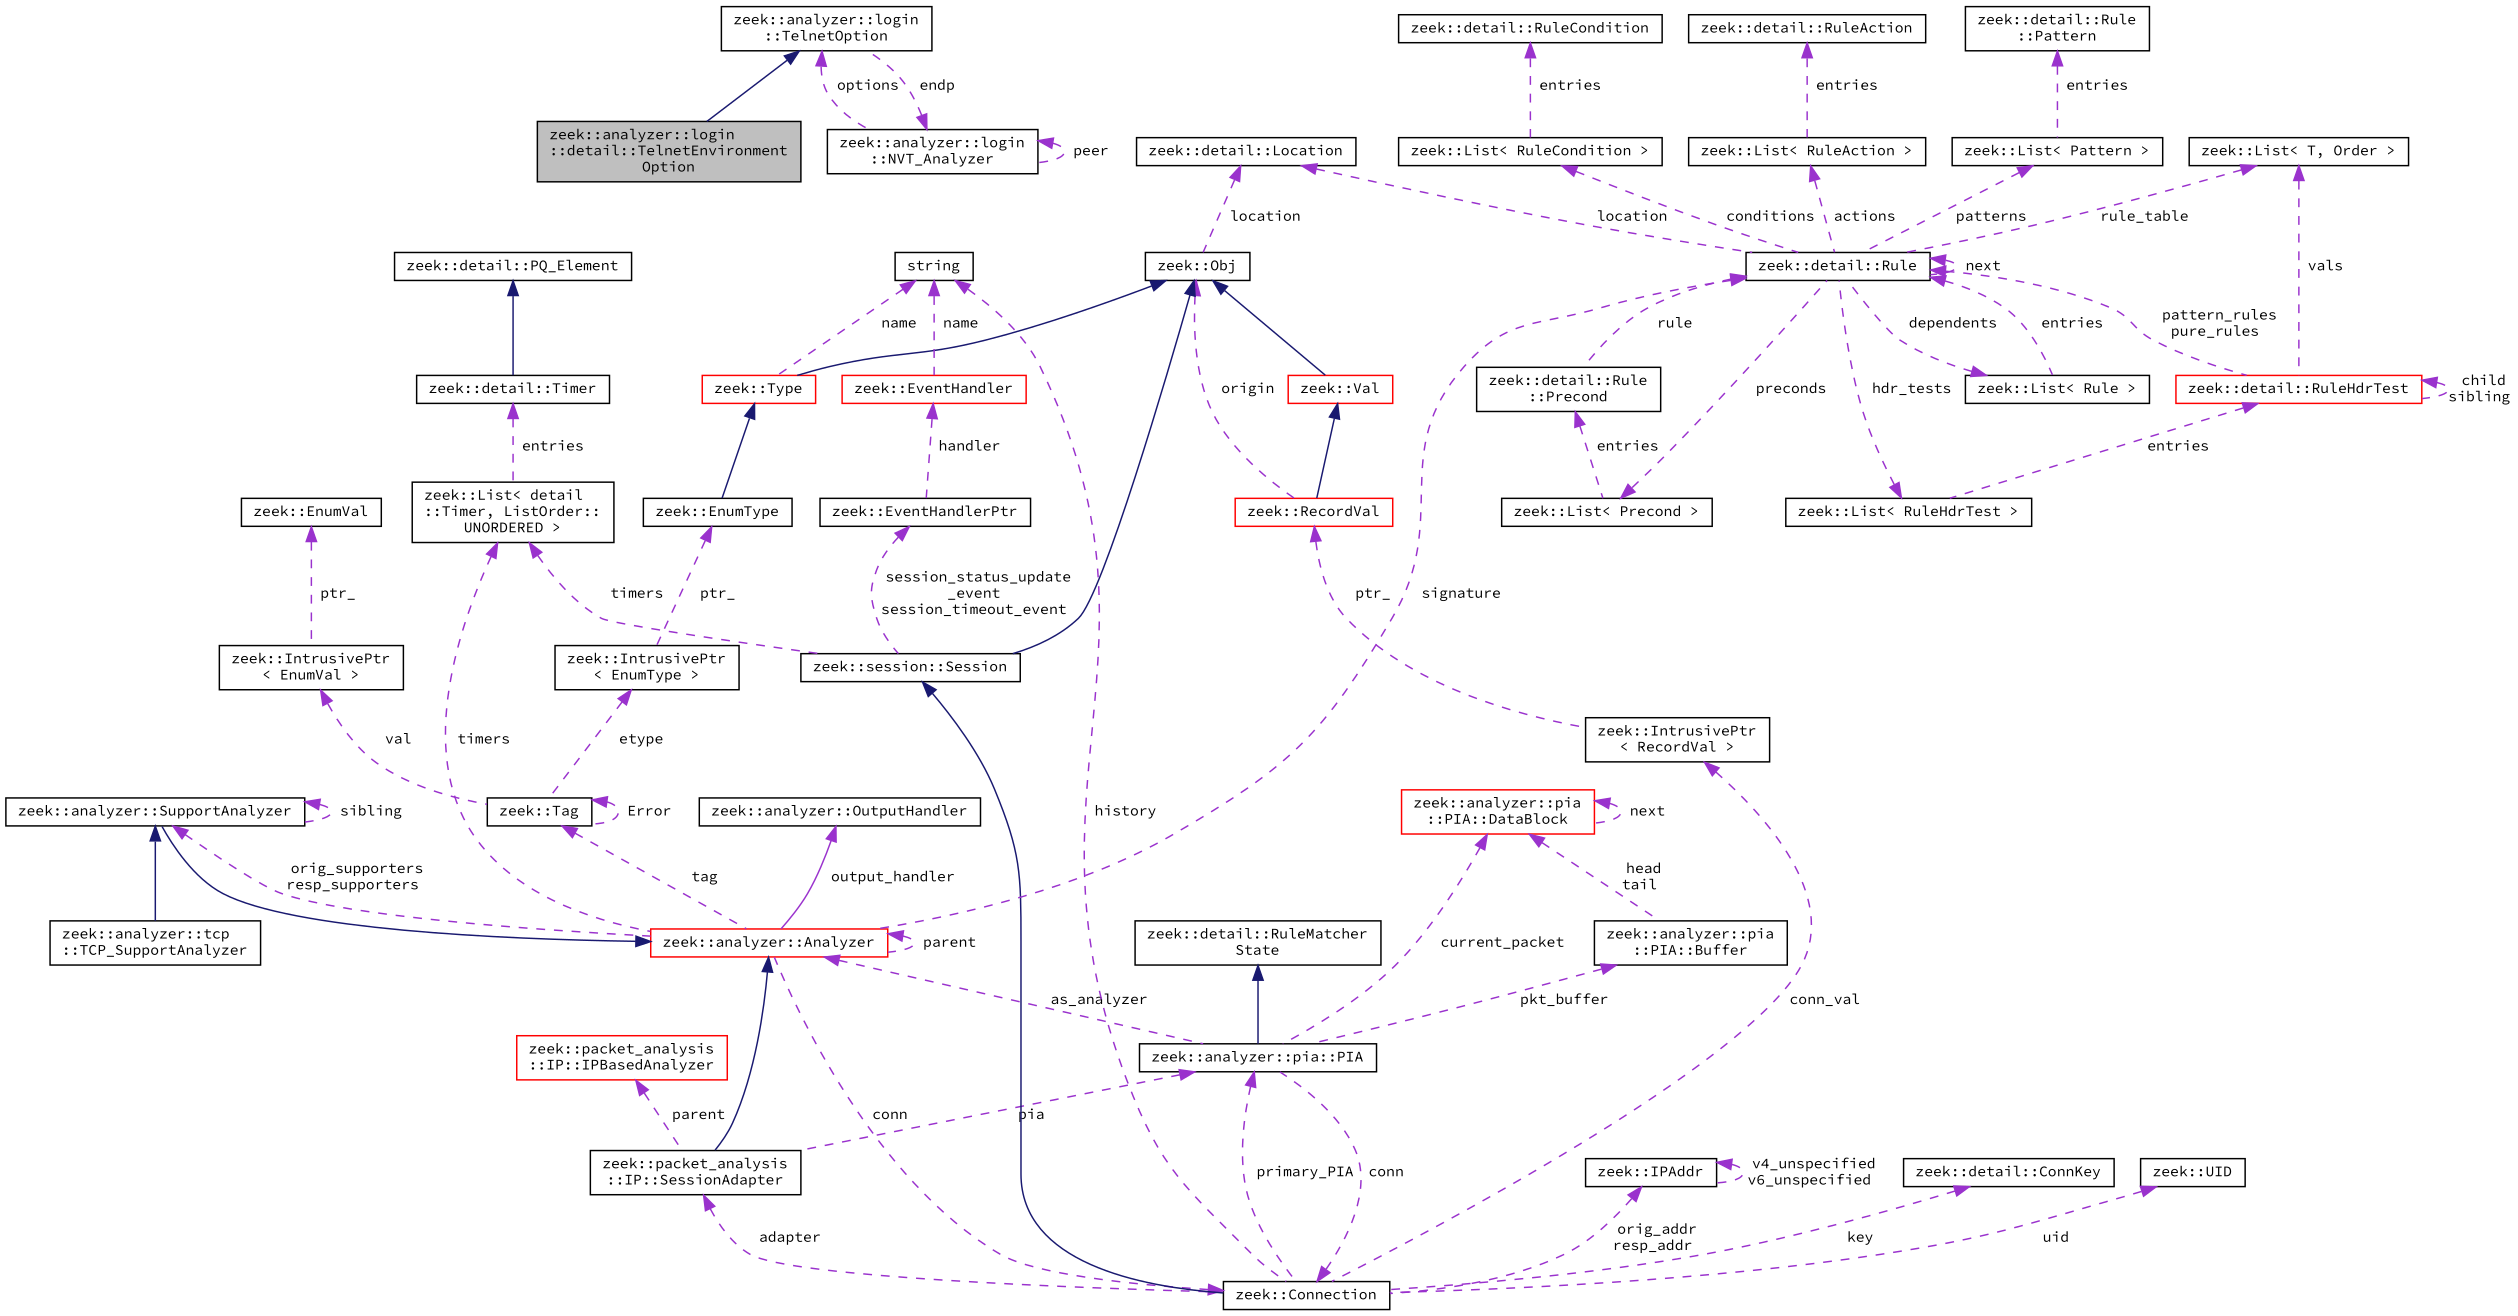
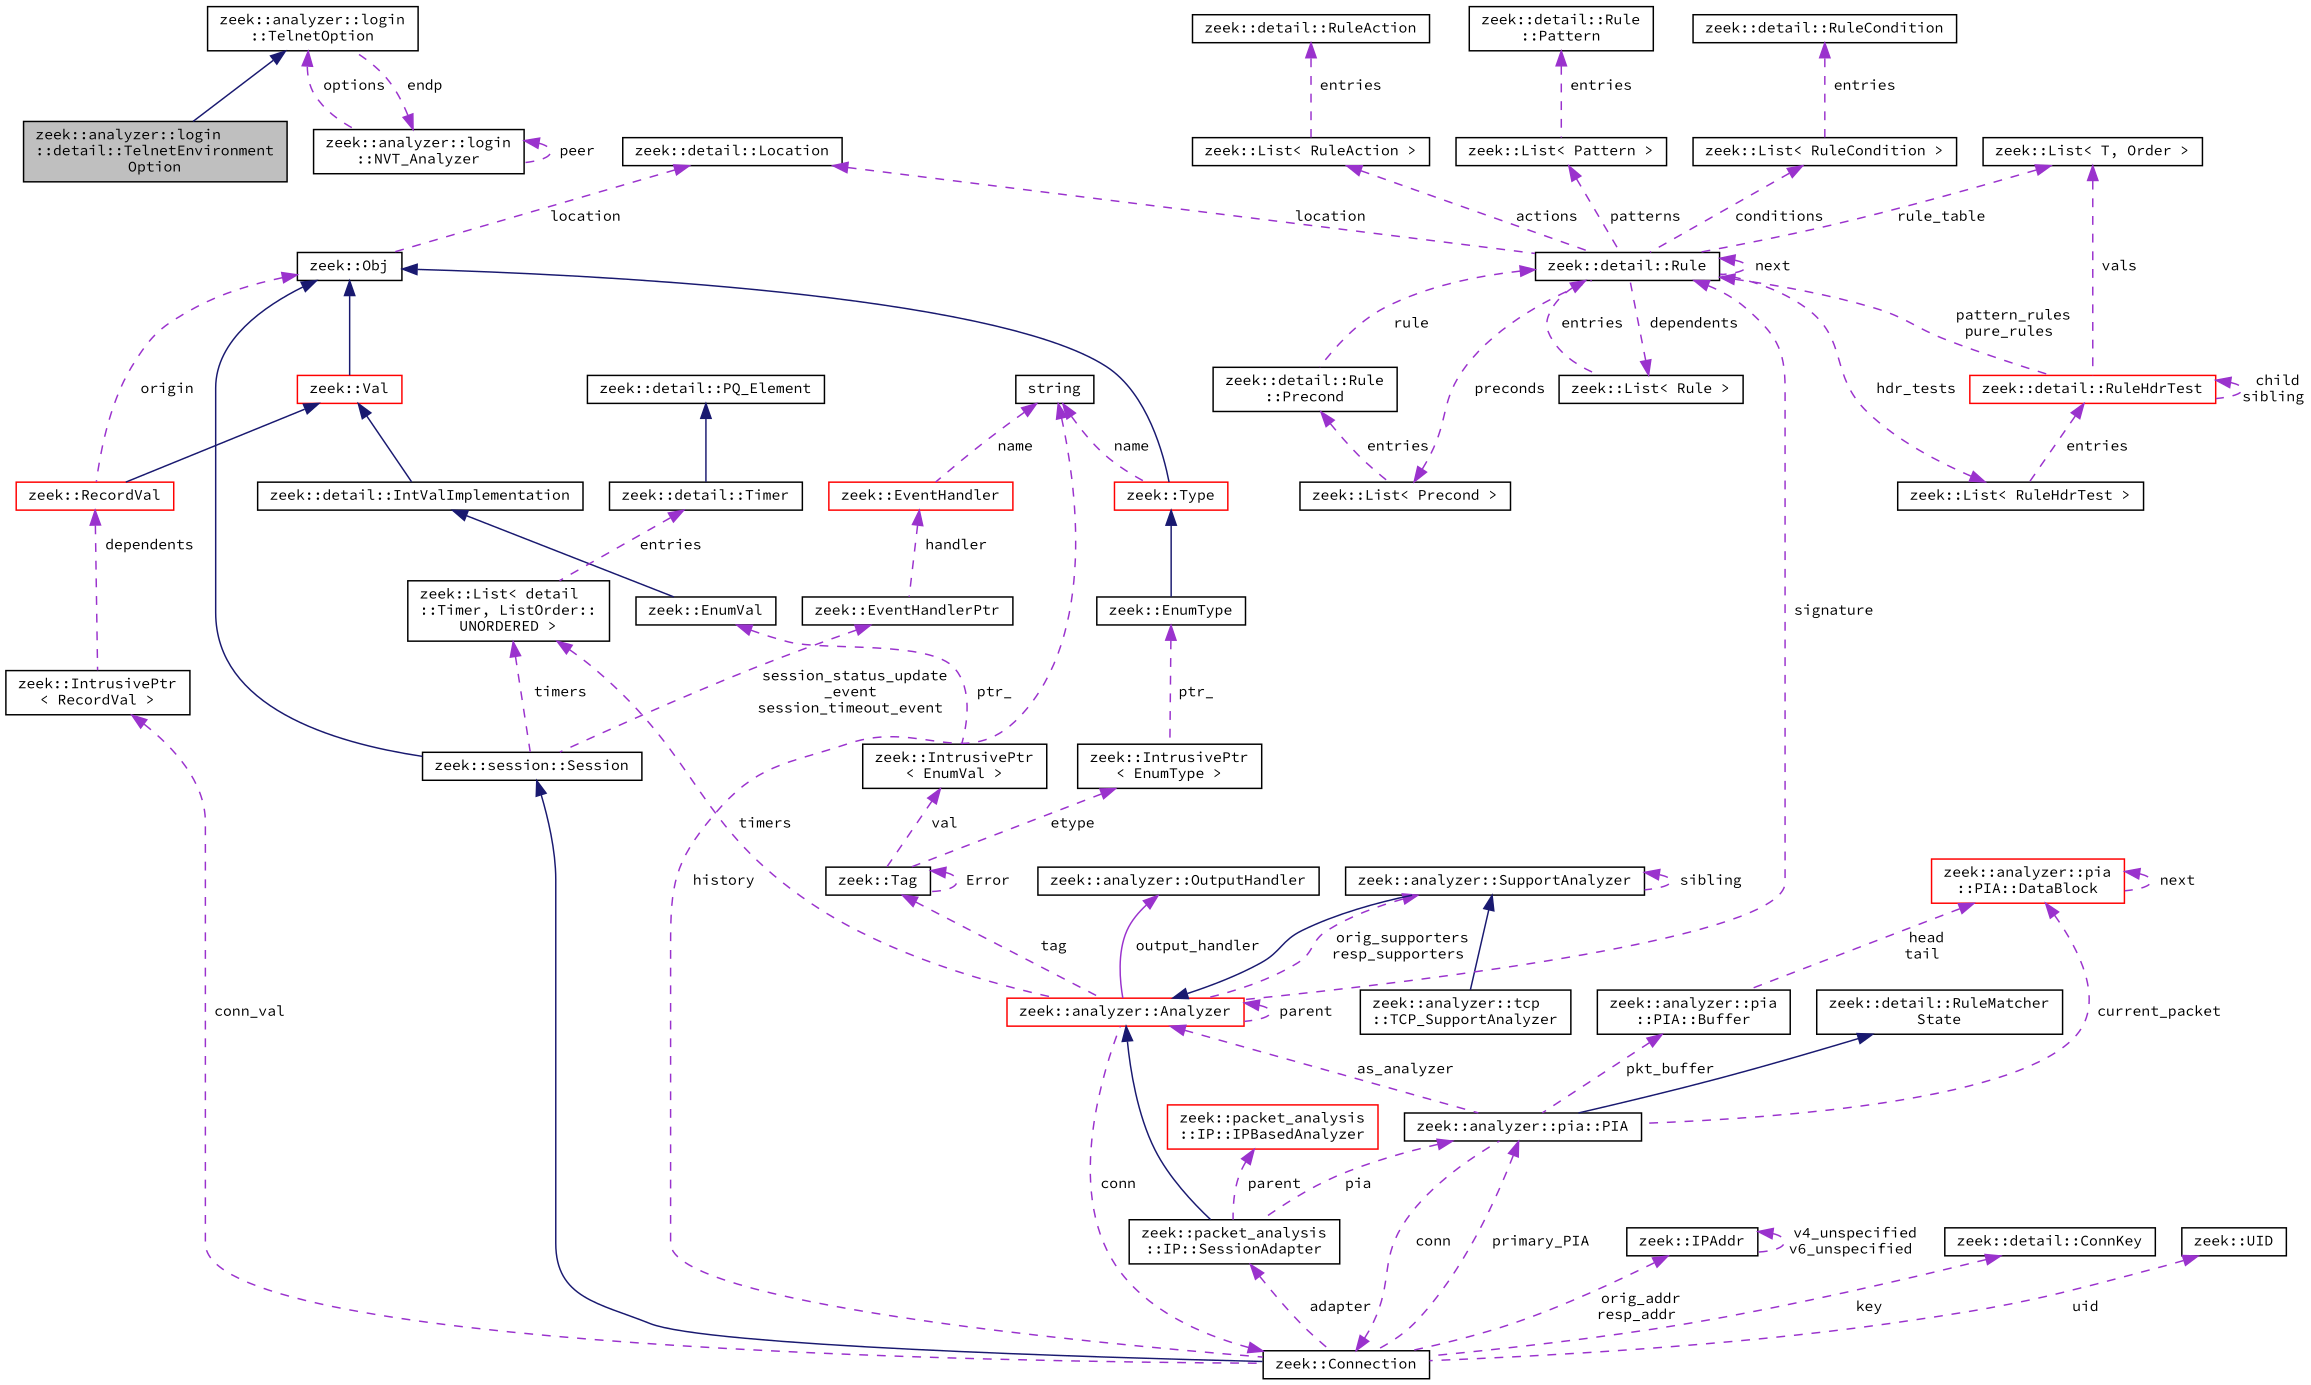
  digraph {
    fontname="Source Code Pro"
    node [color=black fillcolor=white fontname="Source Code Pro" fontsize=10 shape=record style=filled]
    edge [color=darkorchid3 dir=back fontname="Source Code Pro" fontsize=10 labelfontname=Helvetica labelfontsize=10 style=dashed]
    n1 [fillcolor=grey75 fontcolor=black height=0.2 label="zeek::analyzer::login\l::detail::TelnetEnvironment\lOption" width=0.4]
    n2 [height=0.2 label="zeek::analyzer::login\l::TelnetOption" width=0.4]
    n3 [height=0.2 label="zeek::analyzer::login\l::NVT_Analyzer" width=0.4]
    n4 [height=0.2 label="zeek::analyzer::tcp\l::TCP_SupportAnalyzer" width=0.4]
    n5 [height=0.2 label="zeek::analyzer::SupportAnalyzer" width=0.4]
    n6 [color=red height=0.2 label="zeek::analyzer::Analyzer" width=0.4]
    n7 [height=0.2 label="zeek::packet_analysis\l::IP::SessionAdapter" width=0.4]
    n8 [height=0.2 label="zeek::analyzer::pia::PIA" width=0.4]
    n9 [height=0.2 label="zeek::Connection" width=0.4]
    n10 [height=0.2 label="zeek::Tag" width=0.4]
    n11 [height=0.2 label="zeek::IntrusivePtr\l\< EnumVal \>" width=0.4]
    n12 [height=0.2 label="zeek::EnumVal" width=0.4]
+   n13 [height=0.2 label="zeek::detail::IntValImplementation" width=0.4]
    n14 [color=red height=0.2 label="zeek::Val" width=0.4]
    n15 [color=red height=0.2 label="zeek::RecordVal" width=0.4]
    n16 [height=0.2 label="zeek::IntrusivePtr\l\< RecordVal \>" width=0.4]
    n17 [height=0.2 label="zeek::Obj" width=0.4]
    n18 [color=red height=0.2 label="zeek::Type" width=0.4]
    n19 [height=0.2 label="zeek::session::Session" width=0.4]
    n20 [height=0.2 label="zeek::EnumType" width=0.4]
    n21 [height=0.2 label="zeek::detail::Location" width=0.4]
    n22 [height=0.2 label="zeek::detail::Rule" width=0.4]
    n23 [color=red height=0.2 label="zeek::detail::RuleHdrTest" width=0.4]
    n24 [height=0.2 label="zeek::detail::Rule\l::Precond" width=0.4]
    n25 [height=0.2 label="zeek::List\< Rule \>" width=0.4]
    n26 [height=0.2 label="zeek::IntrusivePtr\l\< EnumType \>" width=0.4]
    n27 [height=0.2 label=string width=0.4]
    n28 [color=red height=0.2 label="zeek::EventHandler" width=0.4]
    n29 [height=0.2 label="zeek::EventHandlerPtr" width=0.4]
    n30 [height=0.2 label="zeek::List\< detail\l::Timer, ListOrder::\lUNORDERED \>" width=0.4]
    n31 [height=0.2 label="zeek::detail::Timer" width=0.4]
    n32 [height=0.2 label="zeek::detail::PQ_Element" width=0.4]
    n33 [height=0.2 label="zeek::IPAddr" width=0.4]
    n34 [height=0.2 label="zeek::detail::ConnKey" width=0.4]
    n35 [color=red height=0.2 label="zeek::packet_analysis\l::IP::IPBasedAnalyzer" width=0.4]
    n36 [height=0.2 label="zeek::detail::RuleMatcher\lState" width=0.4]
    n37 [height=0.2 label="zeek::analyzer::pia\l::PIA::Buffer" width=0.4]
    n38 [color=red height=0.2 label="zeek::analyzer::pia\l::PIA::DataBlock" width=0.4]
    n39 [height=0.2 label="zeek::UID" width=0.4]
    n40 [height=0.2 label="zeek::List\< RuleHdrTest \>" width=0.4]
    n41 [height=0.2 label="zeek::List\< Precond \>" width=0.4]
    n42 [height=0.2 label="zeek::List\< T, Order \>" width=0.4]
    n43 [height=0.2 label="zeek::List\< RuleCondition \>" width=0.4]
    n44 [height=0.2 label="zeek::detail::RuleCondition" width=0.4]
    n45 [height=0.2 label="zeek::List\< RuleAction \>" width=0.4]
    n46 [height=0.2 label="zeek::detail::RuleAction" width=0.4]
    n47 [height=0.2 label="zeek::List\< Pattern \>" width=0.4]
    n48 [height=0.2 label="zeek::detail::Rule\l::Pattern" width=0.4]
    n49 [height=0.2 label="zeek::analyzer::OutputHandler" width=0.4]
    n2 -> n1 [color=midnightblue style=solid]
    n2 -> n3 [label=" options"]
    n3 -> n2 [label=" endp"]
    n3 -> n3 [label=" peer"]
    n5 -> n4 [color=midnightblue style=solid]
    n5 -> n5 [label=" sibling"]
    n5 -> n6 [label=" orig_supporters\nresp_supporters"]
    n6 -> n5 [color=midnightblue style=solid]
    n6 -> n6 [label=" parent"]
    n6 -> n7 [color=midnightblue style=solid]
    n6 -> n8 [label=" as_analyzer"]
    n7 -> n9 [label=" adapter"]
    n8 -> n7 [label=" pia"]
    n8 -> n9 [label=" primary_PIA"]
    n9 -> n6 [label=" conn"]
    n9 -> n8 [label=" conn"]
    n10 -> n6 [label=" tag"]
    n10 -> n10 [label=" Error"]
    n11 -> n10 [label=" val"]
    n12 -> n11 [label=" ptr_"]
+   n13 -> n12 [color=midnightblue style=solid]
+   n14 -> n13 [color=midnightblue style=solid]
    n14 -> n15 [color=midnightblue style=solid]
-   n15 -> n16 [label=" ptr_"]
+   n15 -> n16 [label=" dependents"]
    n16 -> n9 [label=" conn_val"]
    n17 -> n14 [color=midnightblue style=solid]
    n17 -> n15 [label=" origin"]
    n17 -> n18 [color=midnightblue style=solid]
    n17 -> n19 [color=midnightblue style=solid]
    n18 -> n20 [color=midnightblue style=solid]
    n19 -> n9 [color=midnightblue style=solid]
    n20 -> n26 [label=" ptr_"]
    n21 -> n17 [label=" location"]
    n21 -> n22 [label=" location"]
    n22 -> n6 [label=" signature"]
    n22 -> n22 [label=" next"]
    n22 -> n23 [label=" pattern_rules\npure_rules"]
    n22 -> n24 [label=" rule"]
    n22 -> n25 [label=" entries"]
    n23 -> n23 [label=" child\nsibling"]
    n23 -> n40 [label=" entries"]
    n24 -> n41 [label=" entries"]
    n25 -> n22 [label=" dependents"]
    n26 -> n10 [label=" etype"]
    n27 -> n9 [label=" history"]
    n27 -> n18 [label=" name"]
    n27 -> n28 [label=" name"]
    n28 -> n29 [label=" handler"]
    n29 -> n19 [label=" session_status_update\l_event\nsession_timeout_event"]
    n30 -> n6 [label=" timers"]
    n30 -> n19 [label=" timers"]
    n31 -> n30 [label=" entries"]
    n32 -> n31 [color=midnightblue style=solid]
    n33 -> n9 [label=" orig_addr\nresp_addr"]
    n33 -> n33 [label=" v4_unspecified\nv6_unspecified"]
    n34 -> n9 [label=" key"]
    n35 -> n7 [label=" parent"]
    n36 -> n8 [color=midnightblue style=solid]
    n37 -> n8 [label=" pkt_buffer"]
    n38 -> n8 [label=" current_packet"]
    n38 -> n37 [label=" head\ntail"]
    n38 -> n38 [label=" next"]
    n39 -> n9 [label=" uid"]
    n40 -> n22 [label=" hdr_tests"]
    n41 -> n22 [label=" preconds"]
    n42 -> n22 [label=" rule_table"]
    n42 -> n23 [label=" vals"]
    n43 -> n22 [label=" conditions"]
    n44 -> n43 [label=" entries"]
    n45 -> n22 [label=" actions"]
    n46 -> n45 [label=" entries"]
    n47 -> n22 [label=" patterns"]
    n48 -> n47 [label=" entries"]
    n49 -> n6 [label=" output_handler" style=solid]
  }
